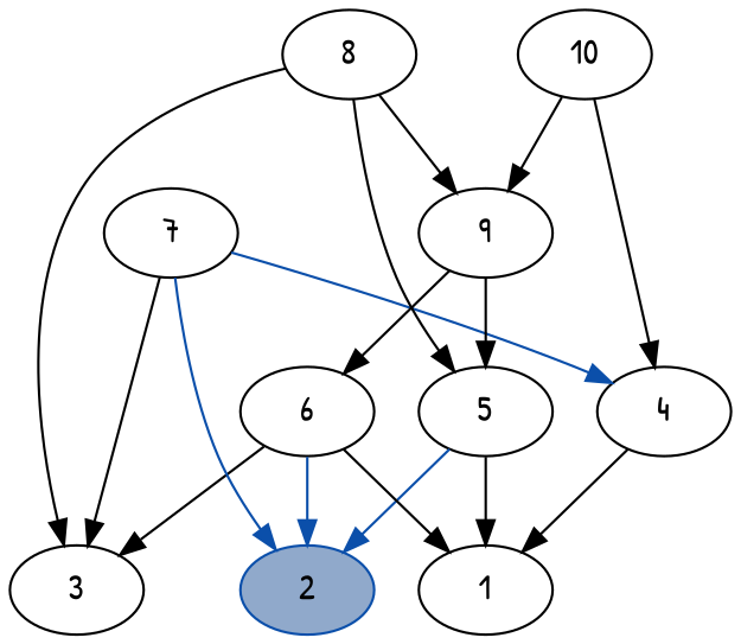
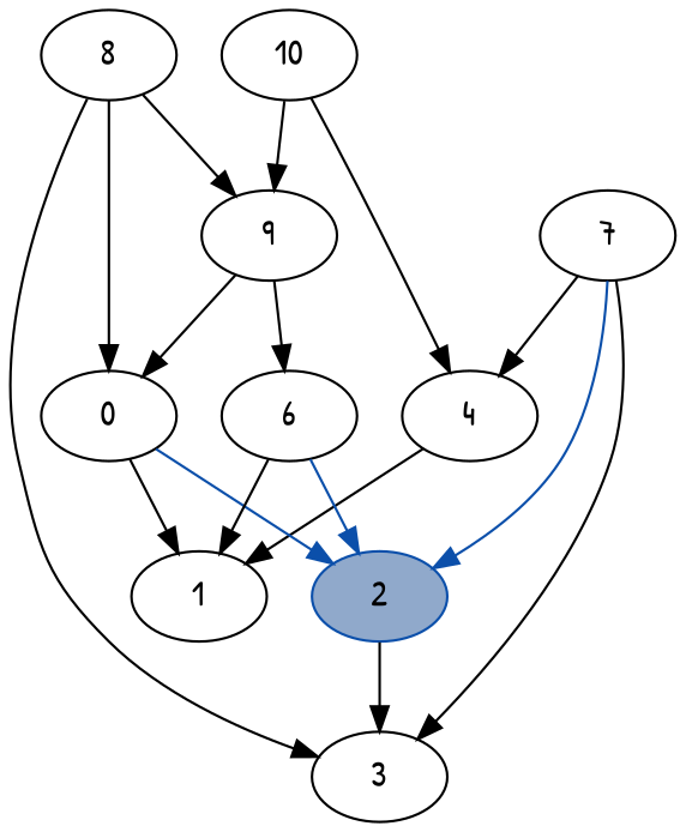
  digraph {
    fontname="Patrick Hand"
    node [fontname="Patrick Hand"]
    edge [fontname="Patrick Hand"]
    2 [color="#0b4faa" fillcolor="#90A9CB" style=filled]
    4
    1
-   5
+   5 [label=0]
    6
    3
    7
    8
    9
    10
    4 -> 1
    5 -> 2 [color="#0b4faa"]
    5 -> 1
    6 -> 2 [color="#0b4faa"]
    6 -> 1
-   6 -> 3
+   2 -> 3
    7 -> 2 [color="#0b4faa"]
-   7 -> 4 [color="#0b4faa"]
+   7 -> 4
    7 -> 3
    8 -> 5
    8 -> 3
    8 -> 9
    9 -> 5
    9 -> 6
    10 -> 4
    10 -> 9
  }
